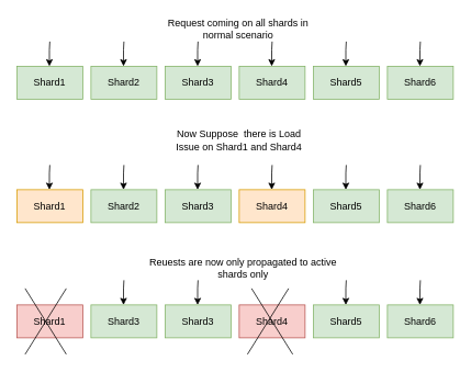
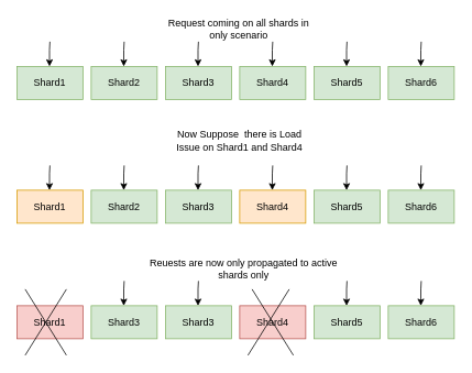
  <mxCell id="0" />
  <mxCell id="1" parent="0" />
  <mxCell id="2" value="Shard1" style="rounded=0;whiteSpace=wrap;html=1;fillColor=#d5e8d4;strokeColor=#82b366;" vertex="1" parent="1"><mxGeometry x="20" y="80" width="80" height="40" as="geometry" /></mxCell>
  <mxCell id="3" value="Shard5" style="rounded=0;whiteSpace=wrap;html=1;fillColor=#d5e8d4;strokeColor=#82b366;" vertex="1" parent="1"><mxGeometry x="380" y="80" width="80" height="40" as="geometry" /></mxCell>
  <mxCell id="4" value="Shard4" style="rounded=0;whiteSpace=wrap;html=1;fillColor=#d5e8d4;strokeColor=#82b366;" vertex="1" parent="1"><mxGeometry x="290" y="80" width="80" height="40" as="geometry" /></mxCell>
  <mxCell id="5" value="Shard3" style="rounded=0;whiteSpace=wrap;html=1;fillColor=#d5e8d4;strokeColor=#82b366;" vertex="1" parent="1"><mxGeometry x="200" y="80" width="80" height="40" as="geometry" /></mxCell>
  <mxCell id="6" value="Shard2" style="rounded=0;whiteSpace=wrap;html=1;fillColor=#d5e8d4;strokeColor=#82b366;" vertex="1" parent="1"><mxGeometry x="110" y="80" width="80" height="40" as="geometry" /></mxCell>
  <mxCell id="7" value="Shard6" style="rounded=0;whiteSpace=wrap;html=1;fillColor=#d5e8d4;strokeColor=#82b366;" vertex="1" parent="1"><mxGeometry x="470" y="80" width="80" height="40" as="geometry" /></mxCell>
  <mxCell id="8" value="" style="endArrow=classic;html=1;rounded=0;" edge="1" parent="1"><mxGeometry width="50" height="50" relative="1" as="geometry"><mxPoint x="60" y="50" as="sourcePoint" /><mxPoint x="59.5" y="80" as="targetPoint" /><Array as="points"><mxPoint x="59.5" y="60" /></Array></mxGeometry></mxCell>
  <mxCell id="9" value="" style="endArrow=classic;html=1;rounded=0;" edge="1" parent="1"><mxGeometry width="50" height="50" relative="1" as="geometry"><mxPoint x="150" y="50" as="sourcePoint" /><mxPoint x="149.5" y="80" as="targetPoint" /><Array as="points"><mxPoint x="149.5" y="60" /></Array></mxGeometry></mxCell>
  <mxCell id="10" value="" style="endArrow=classic;html=1;rounded=0;" edge="1" parent="1"><mxGeometry width="50" height="50" relative="1" as="geometry"><mxPoint x="240" y="50" as="sourcePoint" /><mxPoint x="239.5" y="80" as="targetPoint" /><Array as="points"><mxPoint x="239.5" y="60" /></Array></mxGeometry></mxCell>
  <mxCell id="11" value="" style="endArrow=classic;html=1;rounded=0;" edge="1" parent="1"><mxGeometry width="50" height="50" relative="1" as="geometry"><mxPoint x="330" y="50" as="sourcePoint" /><mxPoint x="329.5" y="80" as="targetPoint" /><Array as="points"><mxPoint x="329.5" y="60" /></Array></mxGeometry></mxCell>
  <mxCell id="12" value="" style="endArrow=classic;html=1;rounded=0;" edge="1" parent="1"><mxGeometry width="50" height="50" relative="1" as="geometry"><mxPoint x="420" y="50" as="sourcePoint" /><mxPoint x="419.5" y="80" as="targetPoint" /><Array as="points"><mxPoint x="419.5" y="60" /></Array></mxGeometry></mxCell>
  <mxCell id="13" value="" style="endArrow=classic;html=1;rounded=0;" edge="1" parent="1"><mxGeometry width="50" height="50" relative="1" as="geometry"><mxPoint x="510" y="50" as="sourcePoint" /><mxPoint x="509.5" y="80" as="targetPoint" /><Array as="points"><mxPoint x="509.5" y="60" /></Array></mxGeometry></mxCell>
  <mxCell id="14" value="Shard1" style="rounded=0;whiteSpace=wrap;html=1;fillColor=#ffe6cc;strokeColor=#d79b00;" vertex="1" parent="1"><mxGeometry x="20" y="230" width="80" height="40" as="geometry" /></mxCell>
  <mxCell id="15" value="Shard5" style="rounded=0;whiteSpace=wrap;html=1;fillColor=#d5e8d4;strokeColor=#82b366;" vertex="1" parent="1"><mxGeometry x="380" y="230" width="80" height="40" as="geometry" /></mxCell>
  <mxCell id="16" value="Shard4" style="rounded=0;whiteSpace=wrap;html=1;fillColor=#ffe6cc;strokeColor=#d79b00;" vertex="1" parent="1"><mxGeometry x="290" y="230" width="80" height="40" as="geometry" /></mxCell>
  <mxCell id="17" value="Shard3" style="rounded=0;whiteSpace=wrap;html=1;fillColor=#d5e8d4;strokeColor=#82b366;" vertex="1" parent="1"><mxGeometry x="200" y="230" width="80" height="40" as="geometry" /></mxCell>
  <mxCell id="18" value="Shard2" style="rounded=0;whiteSpace=wrap;html=1;fillColor=#d5e8d4;strokeColor=#82b366;" vertex="1" parent="1"><mxGeometry x="110" y="230" width="80" height="40" as="geometry" /></mxCell>
  <mxCell id="19" value="Shard6" style="rounded=0;whiteSpace=wrap;html=1;fillColor=#d5e8d4;strokeColor=#82b366;" vertex="1" parent="1"><mxGeometry x="470" y="230" width="80" height="40" as="geometry" /></mxCell>
  <mxCell id="20" value="" style="endArrow=classic;html=1;rounded=0;" edge="1" parent="1"><mxGeometry width="50" height="50" relative="1" as="geometry"><mxPoint x="60" y="200" as="sourcePoint" /><mxPoint x="59.5" y="230" as="targetPoint" /><Array as="points"><mxPoint x="59.5" y="210" /></Array></mxGeometry></mxCell>
  <mxCell id="21" value="" style="endArrow=classic;html=1;rounded=0;" edge="1" parent="1"><mxGeometry width="50" height="50" relative="1" as="geometry"><mxPoint x="150" y="200" as="sourcePoint" /><mxPoint x="149.5" y="230" as="targetPoint" /><Array as="points"><mxPoint x="149.5" y="210" /></Array></mxGeometry></mxCell>
  <mxCell id="22" value="" style="endArrow=classic;html=1;rounded=0;" edge="1" parent="1"><mxGeometry width="50" height="50" relative="1" as="geometry"><mxPoint x="240" y="200" as="sourcePoint" /><mxPoint x="239.5" y="230" as="targetPoint" /><Array as="points"><mxPoint x="239.5" y="210" /></Array></mxGeometry></mxCell>
  <mxCell id="23" value="" style="endArrow=classic;html=1;rounded=0;" edge="1" parent="1"><mxGeometry width="50" height="50" relative="1" as="geometry"><mxPoint x="330" y="200" as="sourcePoint" /><mxPoint x="329.5" y="230" as="targetPoint" /><Array as="points"><mxPoint x="329.5" y="210" /></Array></mxGeometry></mxCell>
  <mxCell id="24" value="" style="endArrow=classic;html=1;rounded=0;" edge="1" parent="1"><mxGeometry width="50" height="50" relative="1" as="geometry"><mxPoint x="420" y="200" as="sourcePoint" /><mxPoint x="419.5" y="230" as="targetPoint" /><Array as="points"><mxPoint x="419.5" y="210" /></Array></mxGeometry></mxCell>
  <mxCell id="25" value="" style="endArrow=classic;html=1;rounded=0;" edge="1" parent="1"><mxGeometry width="50" height="50" relative="1" as="geometry"><mxPoint x="510" y="200" as="sourcePoint" /><mxPoint x="509.5" y="230" as="targetPoint" /><Array as="points"><mxPoint x="509.5" y="210" /></Array></mxGeometry></mxCell>
  <mxCell id="26" value="Shard1" style="rounded=0;whiteSpace=wrap;html=1;fillColor=#f8cecc;strokeColor=#b85450;" vertex="1" parent="1"><mxGeometry x="20" y="370" width="80" height="40" as="geometry" /></mxCell>
  <mxCell id="27" value="Shard5" style="rounded=0;whiteSpace=wrap;html=1;fillColor=#d5e8d4;strokeColor=#82b366;" vertex="1" parent="1"><mxGeometry x="380" y="370" width="80" height="40" as="geometry" /></mxCell>
  <mxCell id="28" value="Shard4" style="rounded=0;whiteSpace=wrap;html=1;fillColor=#f8cecc;strokeColor=#b85450;" vertex="1" parent="1"><mxGeometry x="290" y="370" width="80" height="40" as="geometry" /></mxCell>
  <mxCell id="29" value="Shard3" style="rounded=0;whiteSpace=wrap;html=1;fillColor=#d5e8d4;strokeColor=#82b366;" vertex="1" parent="1"><mxGeometry x="200" y="370" width="80" height="40" as="geometry" /></mxCell>
  <mxCell id="30" value="Shard3" style="rounded=0;whiteSpace=wrap;html=1;fillColor=#d5e8d4;strokeColor=#82b366;" vertex="1" parent="1"><mxGeometry x="110" y="370" width="80" height="40" as="geometry" /></mxCell>
  <mxCell id="31" value="Shard6" style="rounded=0;whiteSpace=wrap;html=1;fillColor=#d5e8d4;strokeColor=#82b366;" vertex="1" parent="1"><mxGeometry x="470" y="370" width="80" height="40" as="geometry" /></mxCell>
  <mxCell id="32" value="" style="endArrow=classic;html=1;rounded=0;" edge="1" parent="1"><mxGeometry width="50" height="50" relative="1" as="geometry"><mxPoint x="150" y="340" as="sourcePoint" /><mxPoint x="149.5" y="370" as="targetPoint" /><Array as="points"><mxPoint x="149.5" y="350" /></Array></mxGeometry></mxCell>
  <mxCell id="33" value="" style="endArrow=classic;html=1;rounded=0;" edge="1" parent="1"><mxGeometry width="50" height="50" relative="1" as="geometry"><mxPoint x="240" y="340" as="sourcePoint" /><mxPoint x="239.5" y="370" as="targetPoint" /><Array as="points"><mxPoint x="239.5" y="350" /></Array></mxGeometry></mxCell>
  <mxCell id="34" value="" style="endArrow=classic;html=1;rounded=0;" edge="1" parent="1"><mxGeometry width="50" height="50" relative="1" as="geometry"><mxPoint x="420" y="340" as="sourcePoint" /><mxPoint x="419.5" y="370" as="targetPoint" /><Array as="points"><mxPoint x="419.5" y="350" /></Array></mxGeometry></mxCell>
  <mxCell id="35" value="" style="endArrow=classic;html=1;rounded=0;" edge="1" parent="1"><mxGeometry width="50" height="50" relative="1" as="geometry"><mxPoint x="510" y="340" as="sourcePoint" /><mxPoint x="509.5" y="370" as="targetPoint" /><Array as="points"><mxPoint x="509.5" y="350" /></Array></mxGeometry></mxCell>
- <mxCell id="36" value="Request coming on all shards in normal scenario" style="text;html=1;strokeColor=none;fillColor=none;align=center;verticalAlign=middle;whiteSpace=wrap;rounded=0;" vertex="1" parent="1"><mxGeometry x="194" y="20" width="190" height="30" as="geometry" /></mxCell>
+ <mxCell id="36" value="Request coming on all shards in only scenario" style="text;html=1;strokeColor=none;fillColor=none;align=center;verticalAlign=middle;whiteSpace=wrap;rounded=0;" vertex="1" parent="1"><mxGeometry x="194" y="20" width="190" height="30" as="geometry" /></mxCell>
  <mxCell id="37" value="" style="endArrow=none;html=1;rounded=0;" edge="1" parent="1"><mxGeometry width="50" height="50" relative="1" as="geometry"><mxPoint x="300" y="430" as="sourcePoint" /><mxPoint x="350" y="350" as="targetPoint" /></mxGeometry></mxCell>
  <mxCell id="38" value="" style="endArrow=none;html=1;rounded=0;" edge="1" parent="1"><mxGeometry width="50" height="50" relative="1" as="geometry"><mxPoint x="30" y="430" as="sourcePoint" /><mxPoint x="80" y="350" as="targetPoint" /></mxGeometry></mxCell>
  <mxCell id="39" value="" style="endArrow=none;html=1;rounded=0;" edge="1" parent="1"><mxGeometry width="50" height="50" relative="1" as="geometry"><mxPoint x="30" y="350" as="sourcePoint" /><mxPoint x="80" y="430" as="targetPoint" /></mxGeometry></mxCell>
  <mxCell id="40" value="" style="endArrow=none;html=1;rounded=0;" edge="1" parent="1"><mxGeometry width="50" height="50" relative="1" as="geometry"><mxPoint x="305" y="350" as="sourcePoint" /><mxPoint x="355" y="430" as="targetPoint" /></mxGeometry></mxCell>
  <mxCell id="41" value="Now Suppose&amp;nbsp; there is Load Issue on Shard1 and Shard4" style="text;html=1;strokeColor=none;fillColor=none;align=center;verticalAlign=middle;whiteSpace=wrap;rounded=0;" vertex="1" parent="1"><mxGeometry x="200" y="160" width="180" height="20" as="geometry" /></mxCell>
  <mxCell id="42" value="Reuests are now only propagated to active shards only" style="text;html=1;strokeColor=none;fillColor=none;align=center;verticalAlign=middle;whiteSpace=wrap;rounded=0;" vertex="1" parent="1"><mxGeometry x="180" y="310" width="230" height="30" as="geometry" /></mxCell>
